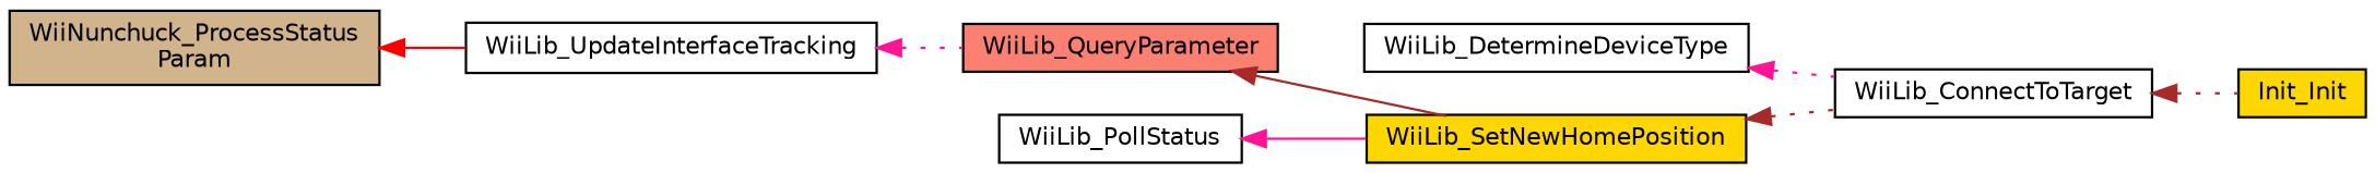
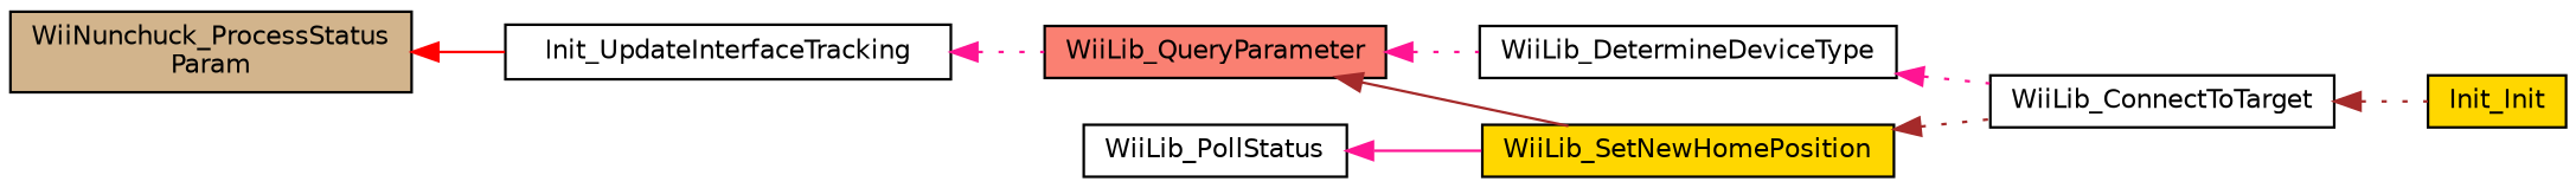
  digraph {
    rankdir=LR
    node [color=black fillcolor=white fontname=Helvetica fontsize=10 shape=record style=filled]
    edge [color=deeppink dir=back fontname=Helvetica fontsize=10 labelfontname=Helvetica labelfontsize=10 style=dotted]
    n1 [fillcolor=tan fontcolor=black height=0.2 label="WiiNunchuck_ProcessStatus\lParam" width=0.4]
-   n2 [height=0.2 label=WiiLib_UpdateInterfaceTracking width=0.4]
+   n2 [height=0.2 label=Init_UpdateInterfaceTracking width=0.4]
    n3 [fillcolor=salmon height=0.2 label=WiiLib_QueryParameter width=0.4]
    n4 [height=0.2 label=WiiLib_DetermineDeviceType width=0.4]
    n5 [fillcolor=gold height=0.2 label=WiiLib_SetNewHomePosition width=0.4]
    n6 [height=0.2 label=WiiLib_PollStatus width=0.4]
    n7 [height=0.2 label=WiiLib_ConnectToTarget width=0.4]
    n8 [fillcolor=gold height=0.2 label=Init_Init width=0.4]
    n1 -> n2 [color=red style=solid]
    n2 -> n3
+   n3 -> n4
    n3 -> n5 [color=brown style=solid]
    n4 -> n7
    n5 -> n7 [color=brown]
    n6 -> n5 [style=solid]
    n7 -> n8 [color=brown]
  }
